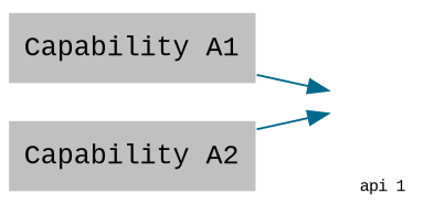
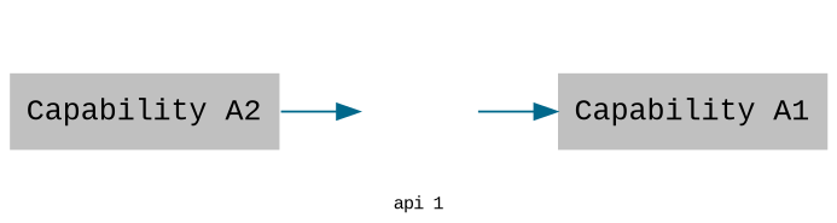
  digraph {
    fontname="Liberation Mono"
    rankdir=LR
    node [color=white fixedsize=false fontcolor=black fontname="Liberation Mono" shape=box style=filled fillcolor=grey]
    edge [color=deepskyblue4 fontcolor=black fontname="Liberation Mono" fontsize=12]
    "api 1" [fontsize=8 height=1.3 labelloc=b fillcolor=""]
    "Capability A1"
    "Capability A2"
-   "Capability A1" -> "api 1"
+   "api 1" -> "Capability A1"
    "Capability A2" -> "api 1"
  }
